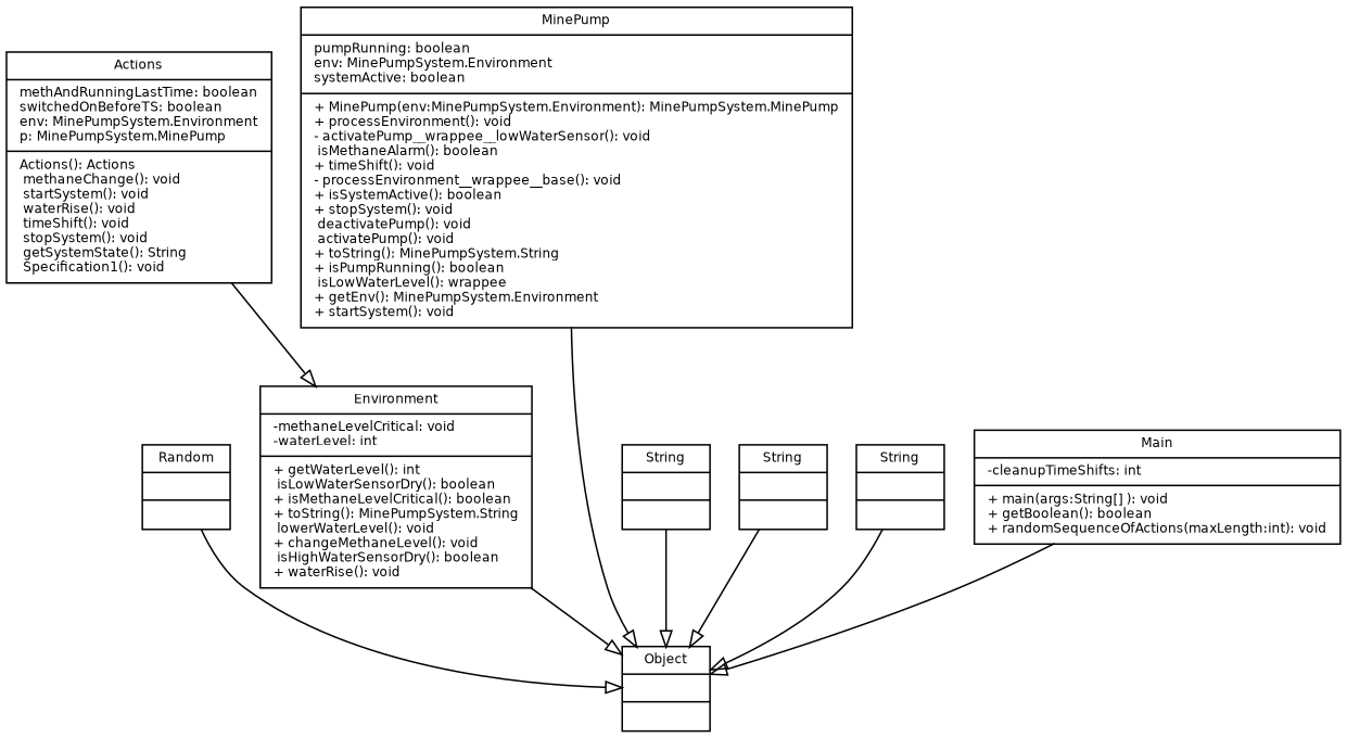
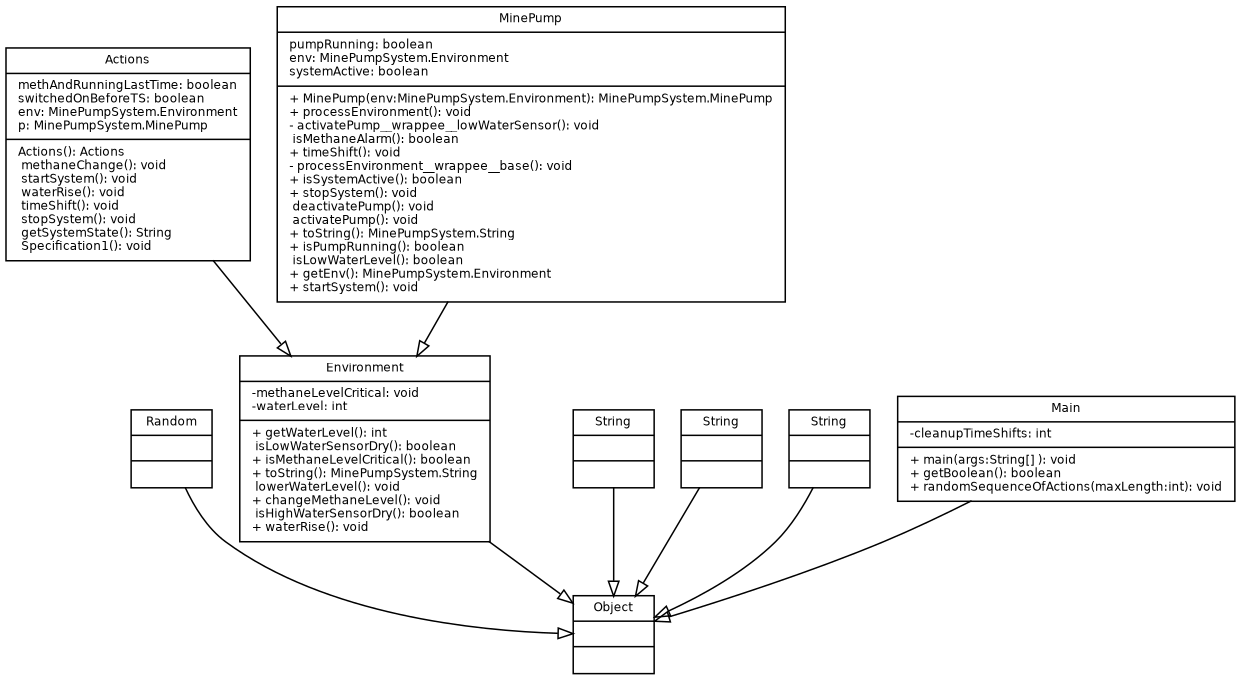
  digraph {
    fontname="Bitstream Vera Sans"
    fontsize=8
    node [fontname="Bitstream Vera Sans" fontsize=8 shape=record]
    edge [arrowhead=empty arrowtail=none fontname="Bitstream Vera Sans" fontsize=8 style=solid]
    n1 [label="{Random||}"]
    n2 [label="{Object||}"]
    n3 [label="{Actions|methAndRunningLastTime: boolean\lswitchedOnBeforeTS: boolean\lenv: MinePumpSystem.Environment\lp: MinePumpSystem.MinePump\l| Actions(): Actions\l methaneChange(): void\l startSystem(): void\l waterRise(): void\l timeShift(): void\l stopSystem(): void\l getSystemState(): String\l Specification1(): void\l}"]
    n4 [label="{Environment|-methaneLevelCritical: void\l-waterLevel: int\l|+ getWaterLevel(): int\l isLowWaterSensorDry(): boolean\l+ isMethaneLevelCritical(): boolean\l+ toString(): MinePumpSystem.String\l lowerWaterLevel(): void\l+ changeMethaneLevel(): void\l isHighWaterSensorDry(): boolean\l+ waterRise(): void\l}"]
-   n5 [label="{MinePump|pumpRunning: boolean\lenv: MinePumpSystem.Environment\lsystemActive: boolean\l|+ MinePump(env:MinePumpSystem.Environment): MinePumpSystem.MinePump\l+ processEnvironment(): void\l- activatePump__wrappee__lowWaterSensor(): void\l isMethaneAlarm(): boolean\l+ timeShift(): void\l- processEnvironment__wrappee__base(): void\l+ isSystemActive(): boolean\l+ stopSystem(): void\l deactivatePump(): void\l activatePump(): void\l+ toString(): MinePumpSystem.String\l+ isPumpRunning(): boolean\l isLowWaterLevel(): wrappee\l+ getEnv(): MinePumpSystem.Environment\l+ startSystem(): void\l}"]
+   n5 [label="{MinePump|pumpRunning: boolean\lenv: MinePumpSystem.Environment\lsystemActive: boolean\l|+ MinePump(env:MinePumpSystem.Environment): MinePumpSystem.MinePump\l+ processEnvironment(): void\l- activatePump__wrappee__lowWaterSensor(): void\l isMethaneAlarm(): boolean\l+ timeShift(): void\l- processEnvironment__wrappee__base(): void\l+ isSystemActive(): boolean\l+ stopSystem(): void\l deactivatePump(): void\l activatePump(): void\l+ toString(): MinePumpSystem.String\l+ isPumpRunning(): boolean\l isLowWaterLevel(): boolean\l+ getEnv(): MinePumpSystem.Environment\l+ startSystem(): void\l}"]
    n6 [label="{String||}"]
    n7 [label="{String||}"]
    n8 [label="{String||}"]
    n9 [label="{Main|-cleanupTimeShifts: int\l|+ main(args:String[] ): void\l+ getBoolean(): boolean\l+ randomSequenceOfActions(maxLength:int): void\l}"]
    n1 -> n2
    n3 -> n4
    n4 -> n2
-   n5 -> n2
+   n5 -> n4
    n6 -> n2
    n7 -> n2
    n8 -> n2
    n9 -> n2
  }
